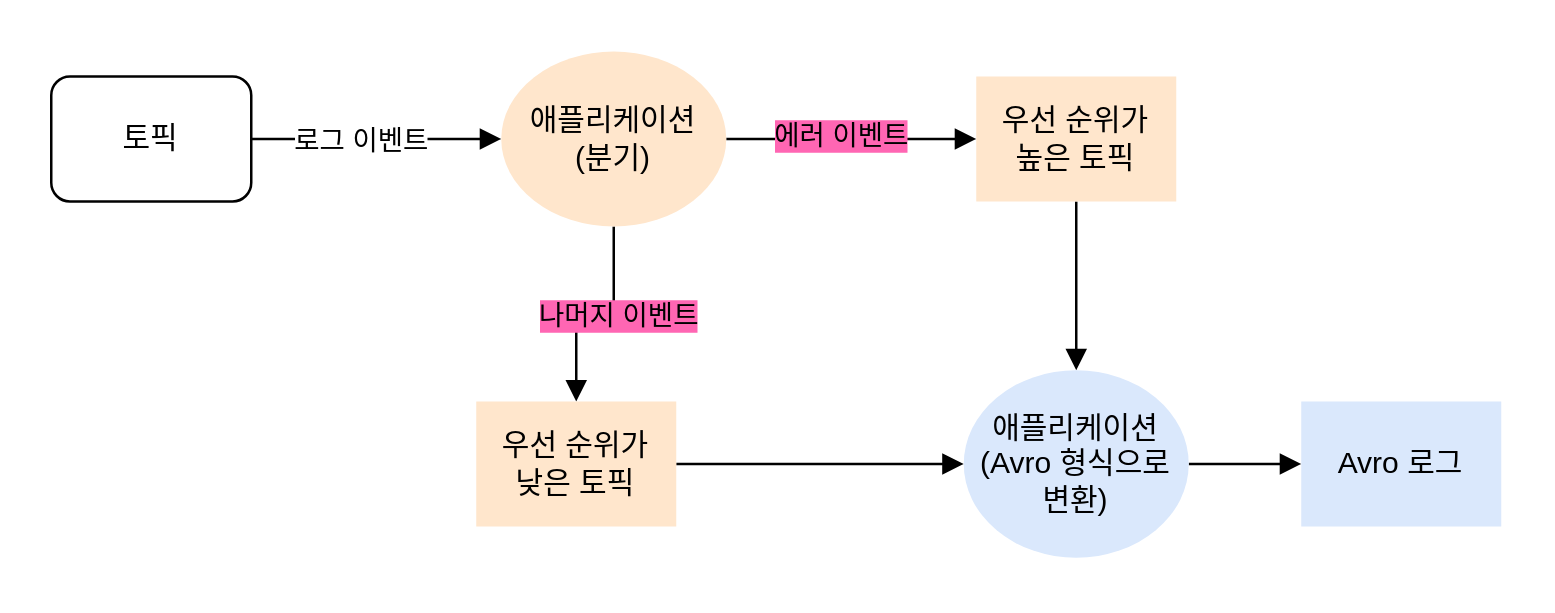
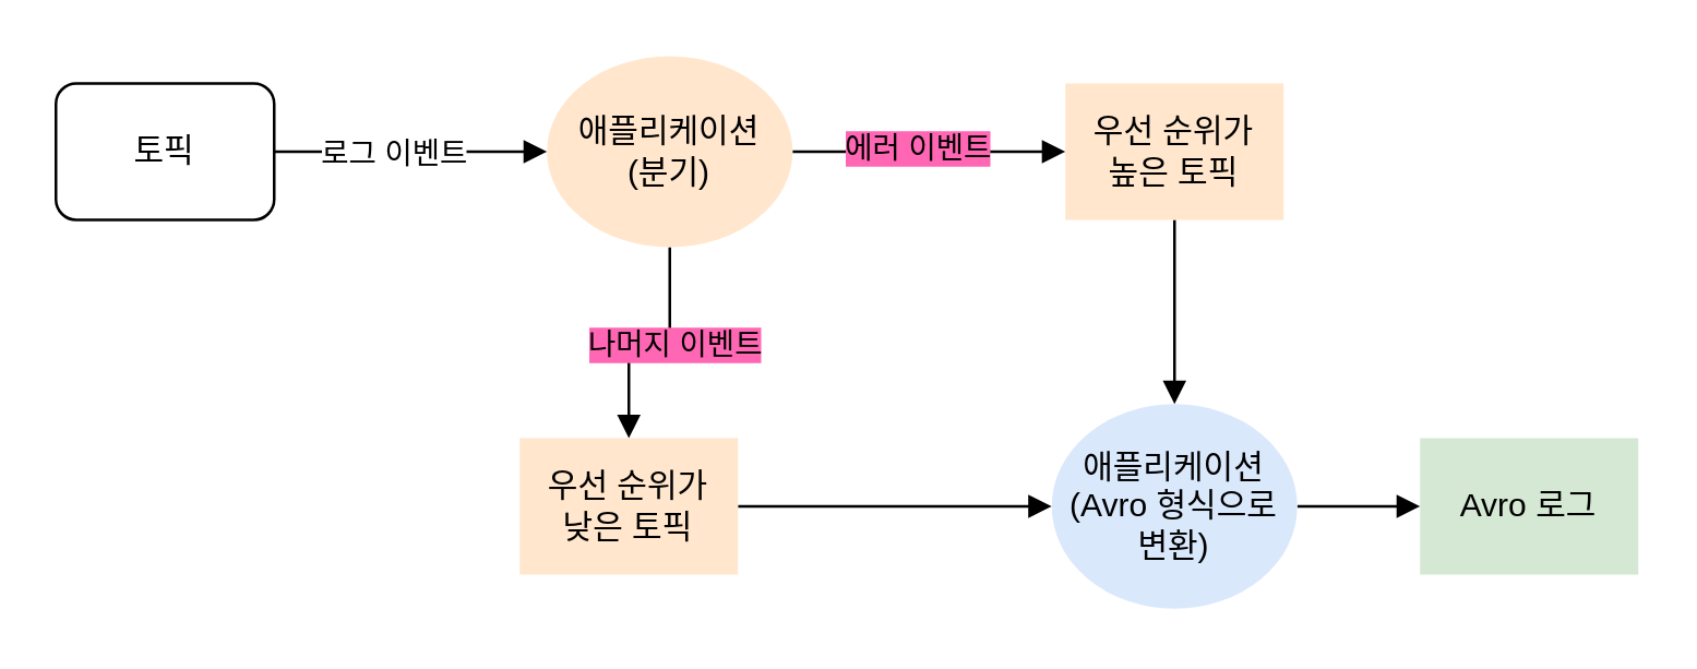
  <mxCell id="0" />
  <mxCell id="1" parent="0" />
  <mxCell id="2" style="edgeStyle=orthogonalEdgeStyle;rounded=0;orthogonalLoop=1;jettySize=auto;html=1;entryX=0.5;entryY=0;entryDx=0;entryDy=0;endArrow=block;endFill=1;" edge="1" parent="1" source="3" target="15"><mxGeometry relative="1" as="geometry" /></mxCell>
  <mxCell id="3" value="우선 순위가&lt;div&gt;높은 토픽&lt;/div&gt;" style="rounded=0;whiteSpace=wrap;html=1;fillColor=#ffe6cc;strokeColor=none;" vertex="1" parent="1"><mxGeometry x="390" y="30" width="80" height="50" as="geometry" /></mxCell>
  <mxCell id="4" style="edgeStyle=orthogonalEdgeStyle;rounded=0;orthogonalLoop=1;jettySize=auto;html=1;endArrow=block;endFill=1;" edge="1" parent="1" source="6" target="11"><mxGeometry relative="1" as="geometry" /></mxCell>
  <mxCell id="5" value="로그 이벤트" style="edgeLabel;html=1;align=center;verticalAlign=middle;resizable=0;points=[];" vertex="1" connectable="0" parent="4"><mxGeometry x="-0.34" y="1" relative="1" as="geometry"><mxPoint x="10" y="1" as="offset" /></mxGeometry></mxCell>
  <mxCell id="6" value="토픽" style="whiteSpace=wrap;html=1;rounded=1;" vertex="1" parent="1"><mxGeometry x="20" y="30" width="80" height="50" as="geometry" /></mxCell>
  <mxCell id="7" style="edgeStyle=orthogonalEdgeStyle;rounded=0;orthogonalLoop=1;jettySize=auto;html=1;endArrow=block;endFill=1;" edge="1" parent="1" source="11" target="3"><mxGeometry relative="1" as="geometry" /></mxCell>
  <mxCell id="8" value="에러 이벤트" style="edgeLabel;html=1;align=center;verticalAlign=middle;resizable=0;points=[];labelBackgroundColor=#FF66B3;" vertex="1" connectable="0" parent="7"><mxGeometry x="-0.5" y="-3" relative="1" as="geometry"><mxPoint x="20" y="-5" as="offset" /></mxGeometry></mxCell>
  <mxCell id="9" style="edgeStyle=orthogonalEdgeStyle;rounded=0;orthogonalLoop=1;jettySize=auto;html=1;entryX=0.5;entryY=0;entryDx=0;entryDy=0;endArrow=block;endFill=1;" edge="1" parent="1" source="11" target="13"><mxGeometry relative="1" as="geometry" /></mxCell>
  <mxCell id="10" value="나머지 이벤트" style="edgeLabel;html=1;align=center;verticalAlign=middle;resizable=0;points=[];labelBackgroundColor=#FF66B3;" vertex="1" connectable="0" parent="9"><mxGeometry x="-0.214" y="3" relative="1" as="geometry"><mxPoint x="-2" y="2" as="offset" /></mxGeometry></mxCell>
  <mxCell id="11" value="애플리케이션&lt;div&gt;(분기)&lt;/div&gt;" style="ellipse;whiteSpace=wrap;html=1;fillColor=#ffe6cc;strokeColor=none;" vertex="1" parent="1"><mxGeometry x="200" y="20" width="90" height="70" as="geometry" /></mxCell>
  <mxCell id="12" style="edgeStyle=orthogonalEdgeStyle;rounded=0;orthogonalLoop=1;jettySize=auto;html=1;endArrow=block;endFill=1;" edge="1" parent="1" source="13" target="15"><mxGeometry relative="1" as="geometry" /></mxCell>
  <mxCell id="13" value="우선 순위가&lt;div&gt;낮은 토픽&lt;/div&gt;" style="rounded=0;whiteSpace=wrap;html=1;fillColor=#ffe6cc;strokeColor=none;" vertex="1" parent="1"><mxGeometry x="190" y="160" width="80" height="50" as="geometry" /></mxCell>
  <mxCell id="14" style="edgeStyle=orthogonalEdgeStyle;rounded=0;orthogonalLoop=1;jettySize=auto;html=1;entryX=0;entryY=0.5;entryDx=0;entryDy=0;endArrow=block;endFill=1;" edge="1" parent="1" source="15" target="16"><mxGeometry relative="1" as="geometry" /></mxCell>
  <mxCell id="15" value="애플리케이션&lt;div&gt;(Avro 형식으로&lt;/div&gt;&lt;div&gt;변환)&lt;/div&gt;" style="ellipse;whiteSpace=wrap;html=1;fillColor=#dae8fc;strokeColor=none;" vertex="1" parent="1"><mxGeometry x="385" y="147.5" width="90" height="75" as="geometry" /></mxCell>
- <mxCell id="16" value="Avro 로그" style="rounded=0;whiteSpace=wrap;html=1;fillColor=#dae8fc;strokeColor=none;" vertex="1" parent="1"><mxGeometry x="520" y="160" width="80" height="50" as="geometry" /></mxCell>
+ <mxCell id="16" value="Avro 로그" style="rounded=0;whiteSpace=wrap;html=1;fillColor=#d5e8d4;strokeColor=none;" vertex="1" parent="1"><mxGeometry x="520" y="160" width="80" height="50" as="geometry" /></mxCell>
